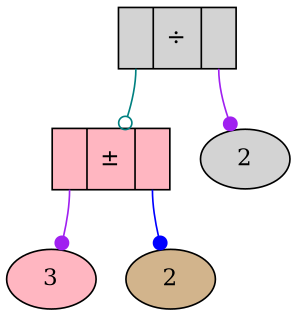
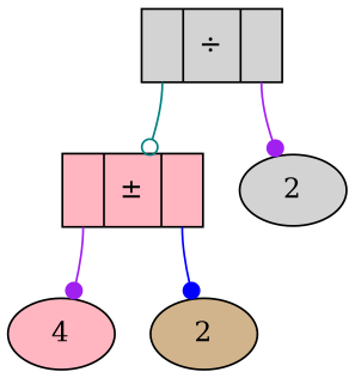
  strict digraph {
    node [style=filled fillcolor=lightpink]
    edge [tailport=1 color=purple arrowhead=dot]
    n1 [label="<0>|&plusmn;|<1>" shape=record]
    n2 [label=2 fillcolor=tan]
-   n3 [label=3]
+   n3 [label=4]
    n4 [label="<0>|&divide;|<1>" shape=record fillcolor=lightgrey]
    n5 [label=2 fillcolor=lightgrey]
    n1 -> n2 [color=blue]
    n1 -> n3 [tailport=0]
    n4 -> n1 [tailport=0 color=teal arrowhead=odot]
    n4 -> n5
  }
